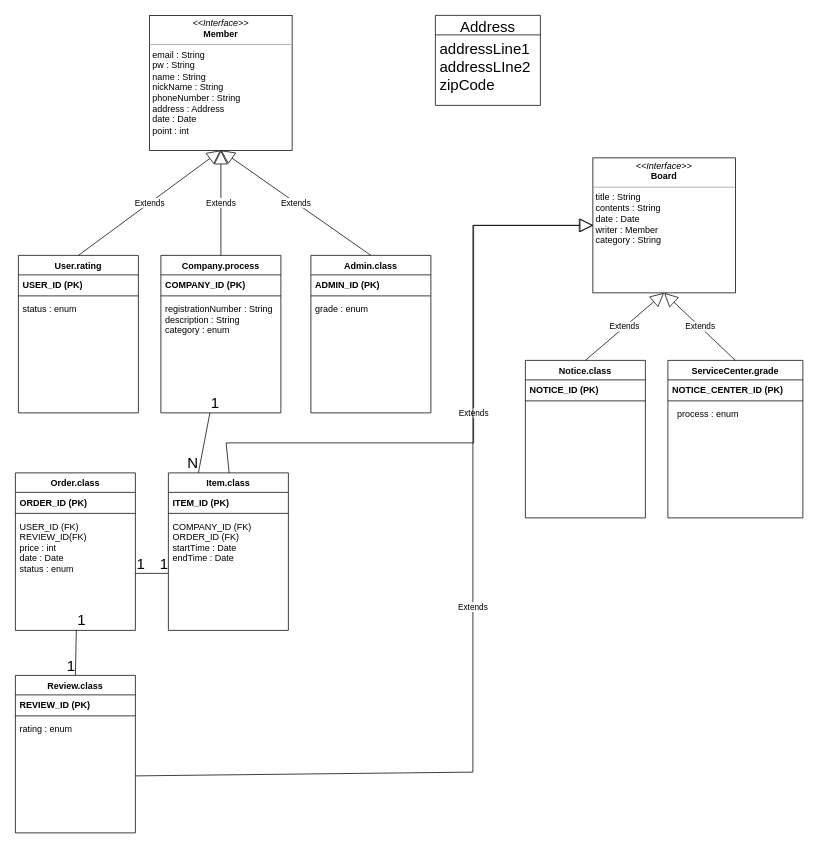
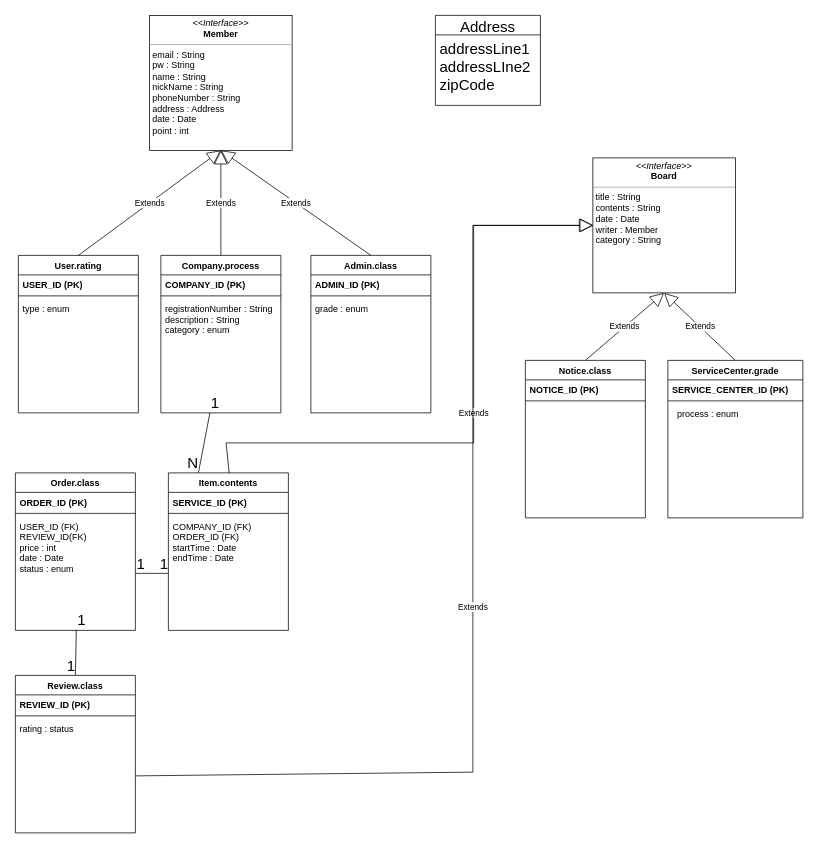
  <mxCell id="0" />
  <mxCell id="1" parent="0" />
  <mxCell id="2" value="User.rating" style="swimlane;fontStyle=1;align=center;verticalAlign=top;childLayout=stackLayout;horizontal=1;startSize=26;horizontalStack=0;resizeParent=1;resizeParentMax=0;resizeLast=0;collapsible=1;marginBottom=0;" parent="1" vertex="1"><mxGeometry x="24" y="340" width="160" height="210" as="geometry" /></mxCell>
  <mxCell id="3" value="USER_ID (PK)" style="text;strokeColor=none;fillColor=none;align=left;verticalAlign=top;spacingLeft=4;spacingRight=4;overflow=hidden;rotatable=0;points=[[0,0.5],[1,0.5]];portConstraint=eastwest;fontStyle=1" parent="2" vertex="1"><mxGeometry y="26" width="160" height="24" as="geometry" /></mxCell>
  <mxCell id="4" value="" style="line;strokeWidth=1;fillColor=none;align=left;verticalAlign=middle;spacingTop=-1;spacingLeft=3;spacingRight=3;rotatable=0;labelPosition=right;points=[];portConstraint=eastwest;" parent="2" vertex="1"><mxGeometry y="50" width="160" height="8" as="geometry" /></mxCell>
- <mxCell id="5" value="status : enum&#10;" style="text;strokeColor=none;fillColor=none;align=left;verticalAlign=top;spacingLeft=4;spacingRight=4;overflow=hidden;rotatable=0;points=[[0,0.5],[1,0.5]];portConstraint=eastwest;" parent="2" vertex="1"><mxGeometry y="58" width="160" height="152" as="geometry" /></mxCell>
+ <mxCell id="5" value="type : enum&#10;" style="text;strokeColor=none;fillColor=none;align=left;verticalAlign=top;spacingLeft=4;spacingRight=4;overflow=hidden;rotatable=0;points=[[0,0.5],[1,0.5]];portConstraint=eastwest;" parent="2" vertex="1"><mxGeometry y="58" width="160" height="152" as="geometry" /></mxCell>
  <mxCell id="6" value="Company.process" style="swimlane;fontStyle=1;align=center;verticalAlign=top;childLayout=stackLayout;horizontal=1;startSize=26;horizontalStack=0;resizeParent=1;resizeParentMax=0;resizeLast=0;collapsible=1;marginBottom=0;" vertex="1" parent="1"><mxGeometry x="214" y="340" width="160" height="210" as="geometry" /></mxCell>
  <mxCell id="7" value="COMPANY_ID (PK)" style="text;strokeColor=none;fillColor=none;align=left;verticalAlign=top;spacingLeft=4;spacingRight=4;overflow=hidden;rotatable=0;points=[[0,0.5],[1,0.5]];portConstraint=eastwest;fontStyle=1" vertex="1" parent="6"><mxGeometry y="26" width="160" height="24" as="geometry" /></mxCell>
  <mxCell id="8" value="" style="line;strokeWidth=1;fillColor=none;align=left;verticalAlign=middle;spacingTop=-1;spacingLeft=3;spacingRight=3;rotatable=0;labelPosition=right;points=[];portConstraint=eastwest;" vertex="1" parent="6"><mxGeometry y="50" width="160" height="8" as="geometry" /></mxCell>
  <mxCell id="9" value="registrationNumber : String&#10;description : String&#10;category : enum&#10;" style="text;strokeColor=none;fillColor=none;align=left;verticalAlign=top;spacingLeft=4;spacingRight=4;overflow=hidden;rotatable=0;points=[[0,0.5],[1,0.5]];portConstraint=eastwest;" vertex="1" parent="6"><mxGeometry y="58" width="160" height="152" as="geometry" /></mxCell>
  <mxCell id="10" value="Admin.class" style="swimlane;fontStyle=1;align=center;verticalAlign=top;childLayout=stackLayout;horizontal=1;startSize=26;horizontalStack=0;resizeParent=1;resizeParentMax=0;resizeLast=0;collapsible=1;marginBottom=0;" vertex="1" parent="1"><mxGeometry x="414" y="340" width="160" height="210" as="geometry" /></mxCell>
  <mxCell id="11" value="ADMIN_ID (PK)" style="text;strokeColor=none;fillColor=none;align=left;verticalAlign=top;spacingLeft=4;spacingRight=4;overflow=hidden;rotatable=0;points=[[0,0.5],[1,0.5]];portConstraint=eastwest;fontStyle=1" vertex="1" parent="10"><mxGeometry y="26" width="160" height="24" as="geometry" /></mxCell>
  <mxCell id="12" value="" style="line;strokeWidth=1;fillColor=none;align=left;verticalAlign=middle;spacingTop=-1;spacingLeft=3;spacingRight=3;rotatable=0;labelPosition=right;points=[];portConstraint=eastwest;" vertex="1" parent="10"><mxGeometry y="50" width="160" height="8" as="geometry" /></mxCell>
  <mxCell id="13" value="grade : enum" style="text;strokeColor=none;fillColor=none;align=left;verticalAlign=top;spacingLeft=4;spacingRight=4;overflow=hidden;rotatable=0;points=[[0,0.5],[1,0.5]];portConstraint=eastwest;" vertex="1" parent="10"><mxGeometry y="58" width="160" height="152" as="geometry" /></mxCell>
  <mxCell id="14" value="Order.class" style="swimlane;fontStyle=1;align=center;verticalAlign=top;childLayout=stackLayout;horizontal=1;startSize=26;horizontalStack=0;resizeParent=1;resizeParentMax=0;resizeLast=0;collapsible=1;marginBottom=0;" vertex="1" parent="1"><mxGeometry x="20" y="630" width="160" height="210" as="geometry" /></mxCell>
  <mxCell id="15" value="ORDER_ID (PK)" style="text;strokeColor=none;fillColor=none;align=left;verticalAlign=top;spacingLeft=4;spacingRight=4;overflow=hidden;rotatable=0;points=[[0,0.5],[1,0.5]];portConstraint=eastwest;fontStyle=1" vertex="1" parent="14"><mxGeometry y="26" width="160" height="24" as="geometry" /></mxCell>
  <mxCell id="16" value="" style="line;strokeWidth=1;fillColor=none;align=left;verticalAlign=middle;spacingTop=-1;spacingLeft=3;spacingRight=3;rotatable=0;labelPosition=right;points=[];portConstraint=eastwest;" vertex="1" parent="14"><mxGeometry y="50" width="160" height="8" as="geometry" /></mxCell>
  <mxCell id="17" value="USER_ID (FK)&#10;REVIEW_ID(FK)&#10;price : int&#10;date : Date&#10;status : enum" style="text;strokeColor=none;fillColor=none;align=left;verticalAlign=top;spacingLeft=4;spacingRight=4;overflow=hidden;rotatable=0;points=[[0,0.5],[1,0.5]];portConstraint=eastwest;" vertex="1" parent="14"><mxGeometry y="58" width="160" height="152" as="geometry" /></mxCell>
- <mxCell id="18" value="Item.class&#10;" style="swimlane;fontStyle=1;align=center;verticalAlign=top;childLayout=stackLayout;horizontal=1;startSize=26;horizontalStack=0;resizeParent=1;resizeParentMax=0;resizeLast=0;collapsible=1;marginBottom=0;" vertex="1" parent="1"><mxGeometry x="224" y="630" width="160" height="210" as="geometry" /></mxCell>
- <mxCell id="19" value="ITEM_ID (PK)" style="text;strokeColor=none;fillColor=none;align=left;verticalAlign=top;spacingLeft=4;spacingRight=4;overflow=hidden;rotatable=0;points=[[0,0.5],[1,0.5]];portConstraint=eastwest;fontStyle=1" vertex="1" parent="18"><mxGeometry y="26" width="160" height="24" as="geometry" /></mxCell>
+ <mxCell id="18" value="Item.contents&#10;" style="swimlane;fontStyle=1;align=center;verticalAlign=top;childLayout=stackLayout;horizontal=1;startSize=26;horizontalStack=0;resizeParent=1;resizeParentMax=0;resizeLast=0;collapsible=1;marginBottom=0;" vertex="1" parent="1"><mxGeometry x="224" y="630" width="160" height="210" as="geometry" /></mxCell>
+ <mxCell id="19" value="SERVICE_ID (PK)" style="text;strokeColor=none;fillColor=none;align=left;verticalAlign=top;spacingLeft=4;spacingRight=4;overflow=hidden;rotatable=0;points=[[0,0.5],[1,0.5]];portConstraint=eastwest;fontStyle=1" vertex="1" parent="18"><mxGeometry y="26" width="160" height="24" as="geometry" /></mxCell>
  <mxCell id="20" value="" style="line;strokeWidth=1;fillColor=none;align=left;verticalAlign=middle;spacingTop=-1;spacingLeft=3;spacingRight=3;rotatable=0;labelPosition=right;points=[];portConstraint=eastwest;" vertex="1" parent="18"><mxGeometry y="50" width="160" height="8" as="geometry" /></mxCell>
  <mxCell id="21" value="COMPANY_ID (FK)&#10;ORDER_ID (FK)&#10;startTime : Date&#10;endTime : Date" style="text;strokeColor=none;fillColor=none;align=left;verticalAlign=top;spacingLeft=4;spacingRight=4;overflow=hidden;rotatable=0;points=[[0,0.5],[1,0.5]];portConstraint=eastwest;" vertex="1" parent="18"><mxGeometry y="58" width="160" height="152" as="geometry" /></mxCell>
  <mxCell id="22" value="Review.class&#10;" style="swimlane;fontStyle=1;align=center;verticalAlign=top;childLayout=stackLayout;horizontal=1;startSize=26;horizontalStack=0;resizeParent=1;resizeParentMax=0;resizeLast=0;collapsible=1;marginBottom=0;" vertex="1" parent="1"><mxGeometry x="20" y="900" width="160" height="210" as="geometry" /></mxCell>
  <mxCell id="23" value="REVIEW_ID (PK)" style="text;strokeColor=none;fillColor=none;align=left;verticalAlign=top;spacingLeft=4;spacingRight=4;overflow=hidden;rotatable=0;points=[[0,0.5],[1,0.5]];portConstraint=eastwest;fontStyle=1" vertex="1" parent="22"><mxGeometry y="26" width="160" height="24" as="geometry" /></mxCell>
  <mxCell id="24" value="" style="line;strokeWidth=1;fillColor=none;align=left;verticalAlign=middle;spacingTop=-1;spacingLeft=3;spacingRight=3;rotatable=0;labelPosition=right;points=[];portConstraint=eastwest;" vertex="1" parent="22"><mxGeometry y="50" width="160" height="8" as="geometry" /></mxCell>
- <mxCell id="25" value="rating : enum" style="text;strokeColor=none;fillColor=none;align=left;verticalAlign=top;spacingLeft=4;spacingRight=4;overflow=hidden;rotatable=0;points=[[0,0.5],[1,0.5]];portConstraint=eastwest;" vertex="1" parent="22"><mxGeometry y="58" width="160" height="152" as="geometry" /></mxCell>
+ <mxCell id="25" value="rating : status" style="text;strokeColor=none;fillColor=none;align=left;verticalAlign=top;spacingLeft=4;spacingRight=4;overflow=hidden;rotatable=0;points=[[0,0.5],[1,0.5]];portConstraint=eastwest;" vertex="1" parent="22"><mxGeometry y="58" width="160" height="152" as="geometry" /></mxCell>
  <mxCell id="26" value="Notice.class&#10;" style="swimlane;fontStyle=1;align=center;verticalAlign=top;childLayout=stackLayout;horizontal=1;startSize=26;horizontalStack=0;resizeParent=1;resizeParentMax=0;resizeLast=0;collapsible=1;marginBottom=0;" vertex="1" parent="1"><mxGeometry x="700" y="480" width="160" height="210" as="geometry" /></mxCell>
  <mxCell id="27" value="NOTICE_ID (PK)" style="text;strokeColor=none;fillColor=none;align=left;verticalAlign=top;spacingLeft=4;spacingRight=4;overflow=hidden;rotatable=0;points=[[0,0.5],[1,0.5]];portConstraint=eastwest;fontStyle=1" vertex="1" parent="26"><mxGeometry y="26" width="160" height="24" as="geometry" /></mxCell>
  <mxCell id="28" value="" style="line;strokeWidth=1;fillColor=none;align=left;verticalAlign=middle;spacingTop=-1;spacingLeft=3;spacingRight=3;rotatable=0;labelPosition=right;points=[];portConstraint=eastwest;" vertex="1" parent="26"><mxGeometry y="50" width="160" height="8" as="geometry" /></mxCell>
  <mxCell id="29" value="   &#10;" style="text;strokeColor=none;fillColor=none;align=left;verticalAlign=top;spacingLeft=4;spacingRight=4;overflow=hidden;rotatable=0;points=[[0,0.5],[1,0.5]];portConstraint=eastwest;" vertex="1" parent="26"><mxGeometry y="58" width="160" height="152" as="geometry" /></mxCell>
  <mxCell id="30" value="ServiceCenter.grade&#10;" style="swimlane;fontStyle=1;align=center;verticalAlign=top;childLayout=stackLayout;horizontal=1;startSize=26;horizontalStack=0;resizeParent=1;resizeParentMax=0;resizeLast=0;collapsible=1;marginBottom=0;" vertex="1" parent="1"><mxGeometry x="890" y="480" width="180" height="210" as="geometry" /></mxCell>
- <mxCell id="31" value="NOTICE_CENTER_ID (PK)" style="text;strokeColor=none;fillColor=none;align=left;verticalAlign=top;spacingLeft=4;spacingRight=4;overflow=hidden;rotatable=0;points=[[0,0.5],[1,0.5]];portConstraint=eastwest;fontStyle=1" vertex="1" parent="30"><mxGeometry y="26" width="180" height="24" as="geometry" /></mxCell>
+ <mxCell id="31" value="SERVICE_CENTER_ID (PK)" style="text;strokeColor=none;fillColor=none;align=left;verticalAlign=top;spacingLeft=4;spacingRight=4;overflow=hidden;rotatable=0;points=[[0,0.5],[1,0.5]];portConstraint=eastwest;fontStyle=1" vertex="1" parent="30"><mxGeometry y="26" width="180" height="24" as="geometry" /></mxCell>
  <mxCell id="32" value="" style="line;strokeWidth=1;fillColor=none;align=left;verticalAlign=middle;spacingTop=-1;spacingLeft=3;spacingRight=3;rotatable=0;labelPosition=right;points=[];portConstraint=eastwest;" vertex="1" parent="30"><mxGeometry y="50" width="180" height="8" as="geometry" /></mxCell>
  <mxCell id="33" value="  process : enum&#10;" style="text;strokeColor=none;fillColor=none;align=left;verticalAlign=top;spacingLeft=4;spacingRight=4;overflow=hidden;rotatable=0;points=[[0,0.5],[1,0.5]];portConstraint=eastwest;" vertex="1" parent="30"><mxGeometry y="58" width="180" height="152" as="geometry" /></mxCell>
  <mxCell id="34" value="Extends" style="endArrow=block;endSize=16;endFill=0;html=1;rounded=0;exitX=0.5;exitY=0;exitDx=0;exitDy=0;entryX=0.5;entryY=1;entryDx=0;entryDy=0;" edge="1" parent="1" source="2" target="37"><mxGeometry width="160" relative="1" as="geometry"><mxPoint x="444" y="250" as="sourcePoint" /><mxPoint x="294" y="260" as="targetPoint" /></mxGeometry></mxCell>
  <mxCell id="35" value="Address" style="swimlane;fontStyle=0;childLayout=stackLayout;horizontal=1;startSize=26;fillColor=none;horizontalStack=0;resizeParent=1;resizeParentMax=0;resizeLast=0;collapsible=1;marginBottom=0;fontSize=20;" vertex="1" parent="1"><mxGeometry x="580" y="20" width="140" height="120" as="geometry" /></mxCell>
  <mxCell id="36" value="addressLine1&#10;addressLIne2&#10;zipCode" style="text;strokeColor=none;fillColor=none;align=left;verticalAlign=top;spacingLeft=4;spacingRight=4;overflow=hidden;rotatable=0;points=[[0,0.5],[1,0.5]];portConstraint=eastwest;fontSize=20;" vertex="1" parent="35"><mxGeometry y="26" width="140" height="94" as="geometry" /></mxCell>
  <mxCell id="37" value="&lt;p style=&quot;margin: 0px ; margin-top: 4px ; text-align: center&quot;&gt;&lt;i&gt;&amp;lt;&amp;lt;Interface&amp;gt;&amp;gt;&lt;/i&gt;&lt;br&gt;&lt;b&gt;Member&lt;/b&gt;&lt;/p&gt;&lt;hr size=&quot;1&quot;&gt;&lt;p style=&quot;margin: 0px ; margin-left: 4px&quot;&gt;email : String&lt;br style=&quot;padding: 0px ; margin: 0px&quot;&gt;pw : String&lt;br style=&quot;padding: 0px ; margin: 0px&quot;&gt;name : String&lt;br style=&quot;padding: 0px ; margin: 0px&quot;&gt;nickName : String&lt;br style=&quot;padding: 0px ; margin: 0px&quot;&gt;phoneNumber : String&lt;br style=&quot;padding: 0px ; margin: 0px&quot;&gt;address : Address&lt;br style=&quot;padding: 0px ; margin: 0px&quot;&gt;date : Date&lt;br style=&quot;padding: 0px ; margin: 0px&quot;&gt;point : int&lt;br&gt;&lt;/p&gt;" style="verticalAlign=top;align=left;overflow=fill;fontSize=12;fontFamily=Helvetica;html=1;" vertex="1" parent="1"><mxGeometry x="199" y="20" width="190" height="180" as="geometry" /></mxCell>
  <mxCell id="38" value="Extends" style="endArrow=block;endSize=16;endFill=0;html=1;rounded=0;exitX=0.5;exitY=0;exitDx=0;exitDy=0;entryX=0.5;entryY=1;entryDx=0;entryDy=0;" edge="1" parent="1" source="6" target="37"><mxGeometry width="160" relative="1" as="geometry"><mxPoint x="114" y="350" as="sourcePoint" /><mxPoint x="299" y="210" as="targetPoint" /></mxGeometry></mxCell>
  <mxCell id="39" value="Extends" style="endArrow=block;endSize=16;endFill=0;html=1;rounded=0;exitX=0.5;exitY=0;exitDx=0;exitDy=0;entryX=0.5;entryY=1;entryDx=0;entryDy=0;" edge="1" parent="1" source="10" target="37"><mxGeometry width="160" relative="1" as="geometry"><mxPoint x="304" y="350" as="sourcePoint" /><mxPoint x="299" y="210" as="targetPoint" /></mxGeometry></mxCell>
  <mxCell id="40" value="&lt;p style=&quot;margin: 0px ; margin-top: 4px ; text-align: center&quot;&gt;&lt;i&gt;&amp;lt;&amp;lt;Interface&amp;gt;&amp;gt;&lt;/i&gt;&lt;br&gt;&lt;b&gt;Board&lt;/b&gt;&lt;/p&gt;&lt;hr size=&quot;1&quot;&gt;&lt;p style=&quot;margin: 0px ; margin-left: 4px&quot;&gt;title : String&lt;/p&gt;&lt;p style=&quot;margin: 0px ; margin-left: 4px&quot;&gt;contents : String&lt;/p&gt;&lt;p style=&quot;margin: 0px ; margin-left: 4px&quot;&gt;date : Date&lt;/p&gt;&lt;p style=&quot;margin: 0px ; margin-left: 4px&quot;&gt;writer : Member&lt;/p&gt;&lt;p style=&quot;margin: 0px ; margin-left: 4px&quot;&gt;category : String&lt;/p&gt;" style="verticalAlign=top;align=left;overflow=fill;fontSize=12;fontFamily=Helvetica;html=1;" vertex="1" parent="1"><mxGeometry x="790" y="210" width="190" height="180" as="geometry" /></mxCell>
  <mxCell id="41" value="Extends" style="endArrow=block;endSize=16;endFill=0;html=1;rounded=0;entryX=0.5;entryY=1;entryDx=0;entryDy=0;exitX=0.5;exitY=0;exitDx=0;exitDy=0;" edge="1" parent="1" source="26" target="40"><mxGeometry width="160" relative="1" as="geometry"><mxPoint x="740" y="570" as="sourcePoint" /><mxPoint x="304" y="210" as="targetPoint" /></mxGeometry></mxCell>
  <mxCell id="42" value="Extends" style="endArrow=block;endSize=16;endFill=0;html=1;rounded=0;entryX=0.5;entryY=1;entryDx=0;entryDy=0;exitX=0.5;exitY=0;exitDx=0;exitDy=0;" edge="1" parent="1" source="30" target="40"><mxGeometry width="160" relative="1" as="geometry"><mxPoint x="794" y="640" as="sourcePoint" /><mxPoint x="925" y="400" as="targetPoint" /></mxGeometry></mxCell>
  <mxCell id="43" value="Extends" style="endArrow=block;endSize=16;endFill=0;html=1;rounded=0;entryX=0;entryY=0.5;entryDx=0;entryDy=0;exitX=0.5;exitY=0;exitDx=0;exitDy=0;" edge="1" parent="1"><mxGeometry width="160" relative="1" as="geometry"><mxPoint x="305" y="630" as="sourcePoint" /><mxPoint x="791" y="300" as="targetPoint" /><Array as="points"><mxPoint x="301" y="590" /><mxPoint x="631" y="590" /><mxPoint x="631" y="300" /></Array></mxGeometry></mxCell>
  <mxCell id="44" value="Extends" style="endArrow=block;endSize=16;endFill=0;html=1;rounded=0;exitX=1;exitY=0.5;exitDx=0;exitDy=0;" edge="1" parent="1" source="25"><mxGeometry width="160" relative="1" as="geometry"><mxPoint x="300" y="940" as="sourcePoint" /><mxPoint x="790" y="300" as="targetPoint" /><Array as="points"><mxPoint x="630" y="1029" /><mxPoint x="630" y="300" /></Array></mxGeometry></mxCell>
  <mxCell id="45" value="" style="endArrow=none;html=1;rounded=0;entryX=0.25;entryY=0;entryDx=0;entryDy=0;" edge="1" parent="1" source="9" target="18"><mxGeometry relative="1" as="geometry"><mxPoint x="270" y="549.996" as="sourcePoint" /><mxPoint x="270" y="628" as="targetPoint" /></mxGeometry></mxCell>
  <mxCell id="46" value="1" style="resizable=0;html=1;align=left;verticalAlign=bottom;fontSize=20;" connectable="0" vertex="1" parent="45"><mxGeometry x="-1" relative="1" as="geometry" /></mxCell>
  <mxCell id="47" value="N" style="resizable=0;html=1;align=right;verticalAlign=bottom;fontSize=20;" connectable="0" vertex="1" parent="45"><mxGeometry x="1" relative="1" as="geometry" /></mxCell>
  <mxCell id="48" value="" style="endArrow=none;html=1;rounded=0;exitX=0.508;exitY=0.996;exitDx=0;exitDy=0;entryX=0.5;entryY=0;entryDx=0;entryDy=0;exitPerimeter=0;" edge="1" parent="1" source="17" target="22"><mxGeometry relative="1" as="geometry"><mxPoint x="110" y="561.976" as="sourcePoint" /><mxPoint x="110" y="640" as="targetPoint" /></mxGeometry></mxCell>
  <mxCell id="49" value="1" style="resizable=0;html=1;align=left;verticalAlign=bottom;fontSize=20;" connectable="0" vertex="1" parent="48"><mxGeometry x="-1" relative="1" as="geometry" /></mxCell>
  <mxCell id="50" value="1" style="resizable=0;html=1;align=right;verticalAlign=bottom;fontSize=20;" connectable="0" vertex="1" parent="48"><mxGeometry x="1" relative="1" as="geometry" /></mxCell>
  <mxCell id="51" value="" style="endArrow=none;html=1;rounded=0;exitX=1;exitY=0.5;exitDx=0;exitDy=0;entryX=0;entryY=0.5;entryDx=0;entryDy=0;" edge="1" parent="1" source="17" target="21"><mxGeometry relative="1" as="geometry"><mxPoint x="111.28" y="849.392" as="sourcePoint" /><mxPoint x="110" y="910" as="targetPoint" /></mxGeometry></mxCell>
  <mxCell id="52" value="1" style="resizable=0;html=1;align=left;verticalAlign=bottom;fontSize=20;" connectable="0" vertex="1" parent="51"><mxGeometry x="-1" relative="1" as="geometry" /></mxCell>
  <mxCell id="53" value="1" style="resizable=0;html=1;align=right;verticalAlign=bottom;fontSize=20;" connectable="0" vertex="1" parent="51"><mxGeometry x="1" relative="1" as="geometry" /></mxCell>
